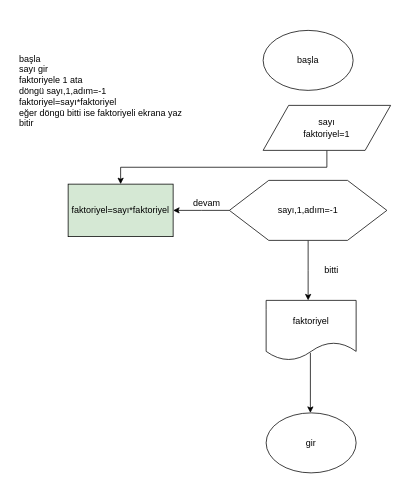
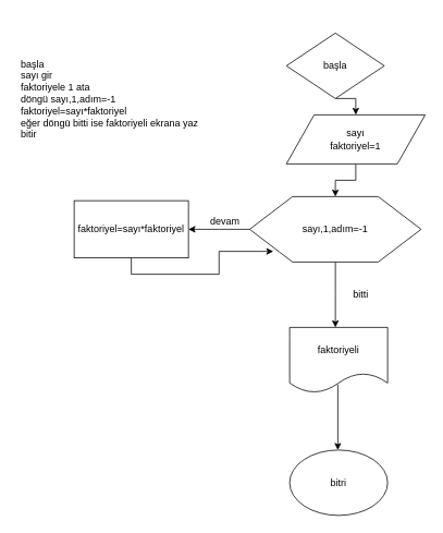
  <mxCell id="0" />
  <mxCell id="1" parent="0" />
  <mxCell id="2" value="&lt;h1&gt;&lt;br&gt;&lt;/h1&gt;&lt;div&gt;başla&lt;/div&gt;&lt;div&gt;sayı gir&lt;/div&gt;&lt;div&gt;faktoriyele 1 ata&lt;/div&gt;&lt;div&gt;döngü sayı,1,adım=-1&lt;/div&gt;&lt;div&gt;faktoriyel=sayı*faktoriyel&lt;/div&gt;&lt;div&gt;eğer döngü bitti ise faktoriyeli ekrana yaz&lt;/div&gt;&lt;div&gt;bitir&lt;/div&gt;&lt;div&gt;&lt;br&gt;&lt;/div&gt;&lt;div&gt;&lt;br&gt;&lt;/div&gt;" style="text;html=1;strokeColor=none;fillColor=none;spacing=5;spacingTop=-20;whiteSpace=wrap;overflow=hidden;rounded=0;" vertex="1" parent="1"><mxGeometry x="20" y="20" width="240" height="200" as="geometry" /></mxCell>
- <mxCell id="4" value="başla" style="ellipse;whiteSpace=wrap;html=1;" vertex="1" parent="1"><mxGeometry x="350" y="40" width="120" height="80" as="geometry" /></mxCell>
- <mxCell id="5" style="edgeStyle=orthogonalEdgeStyle;rounded=0;orthogonalLoop=1;jettySize=auto;html=1;exitX=0.5;exitY=1;exitDx=0;exitDy=0;" edge="1" parent="1" source="6" target="12"><mxGeometry relative="1" as="geometry" /></mxCell>
+ <mxCell id="3" style="edgeStyle=orthogonalEdgeStyle;rounded=0;orthogonalLoop=1;jettySize=auto;html=1;exitX=0.5;exitY=1;exitDx=0;exitDy=0;entryX=0.5;entryY=0;entryDx=0;entryDy=0;" edge="1" parent="1" source="4" target="6"><mxGeometry relative="1" as="geometry" /></mxCell>
+ <mxCell id="4" value="başla" style="rhombus;whiteSpace=wrap;html=1;" vertex="1" parent="1"><mxGeometry x="350" y="40" width="120" height="80" as="geometry" /></mxCell>
+ <mxCell id="5" style="edgeStyle=orthogonalEdgeStyle;rounded=0;orthogonalLoop=1;jettySize=auto;html=1;exitX=0.5;exitY=1;exitDx=0;exitDy=0;" edge="1" parent="1" source="6" target="9"><mxGeometry relative="1" as="geometry" /></mxCell>
  <mxCell id="6" value="sayı&lt;br&gt;faktoriyel=1" style="shape=parallelogram;perimeter=parallelogramPerimeter;whiteSpace=wrap;html=1;" vertex="1" parent="1"><mxGeometry x="350" y="140" width="170" height="60" as="geometry" /></mxCell>
  <mxCell id="7" style="edgeStyle=orthogonalEdgeStyle;rounded=0;orthogonalLoop=1;jettySize=auto;html=1;exitX=0;exitY=0.5;exitDx=0;exitDy=0;" edge="1" parent="1" source="9"><mxGeometry relative="1" as="geometry"><mxPoint x="230" y="280" as="targetPoint" /></mxGeometry></mxCell>
  <mxCell id="8" style="edgeStyle=orthogonalEdgeStyle;rounded=0;orthogonalLoop=1;jettySize=auto;html=1;exitX=0.5;exitY=1;exitDx=0;exitDy=0;" edge="1" parent="1" source="9"><mxGeometry relative="1" as="geometry"><mxPoint x="410" y="400" as="targetPoint" /></mxGeometry></mxCell>
  <mxCell id="9" value="sayı,1,adım=-1" style="shape=hexagon;perimeter=hexagonPerimeter2;whiteSpace=wrap;html=1;" vertex="1" parent="1"><mxGeometry x="305" y="240" width="210" height="80" as="geometry" /></mxCell>
  <mxCell id="10" value="devam" style="text;html=1;resizable=0;points=[];autosize=1;align=left;verticalAlign=top;spacingTop=-4;" vertex="1" parent="1"><mxGeometry x="255" y="260" width="50" height="20" as="geometry" /></mxCell>
- <mxCell id="12" value="faktoriyel=sayı*faktoriyel" style="rounded=0;whiteSpace=wrap;html=1;fillColor=#d5e8d4;" vertex="1" parent="1"><mxGeometry x="90" y="245" width="140" height="70" as="geometry" /></mxCell>
+ <mxCell id="11" style="edgeStyle=orthogonalEdgeStyle;rounded=0;orthogonalLoop=1;jettySize=auto;html=1;exitX=0.5;exitY=1;exitDx=0;exitDy=0;entryX=0.138;entryY=0.838;entryDx=0;entryDy=0;entryPerimeter=0;" edge="1" parent="1" source="12" target="9"><mxGeometry relative="1" as="geometry" /></mxCell>
+ <mxCell id="12" value="faktoriyel=sayı*faktoriyel" style="rounded=0;whiteSpace=wrap;html=1;" vertex="1" parent="1"><mxGeometry x="90" y="245" width="140" height="70" as="geometry" /></mxCell>
  <mxCell id="13" value="bitti" style="text;html=1;resizable=0;points=[];autosize=1;align=left;verticalAlign=top;spacingTop=-4;" vertex="1" parent="1"><mxGeometry x="430" y="350" width="30" height="20" as="geometry" /></mxCell>
- <mxCell id="14" value="faktoriyel" style="shape=document;whiteSpace=wrap;html=1;boundedLbl=1;" vertex="1" parent="1"><mxGeometry x="354" y="400" width="120" height="80" as="geometry" /></mxCell>
+ <mxCell id="14" value="faktoriyeli" style="shape=document;whiteSpace=wrap;html=1;boundedLbl=1;" vertex="1" parent="1"><mxGeometry x="354" y="400" width="120" height="80" as="geometry" /></mxCell>
  <mxCell id="15" value="" style="endArrow=classic;html=1;exitX=0.492;exitY=0.875;exitDx=0;exitDy=0;exitPerimeter=0;" edge="1" parent="1" source="14"><mxGeometry width="50" height="50" relative="1" as="geometry"><mxPoint x="400" y="520" as="sourcePoint" /><mxPoint x="413" y="550" as="targetPoint" /></mxGeometry></mxCell>
- <mxCell id="16" value="gir" style="ellipse;whiteSpace=wrap;html=1;" vertex="1" parent="1"><mxGeometry x="354" y="550" width="120" height="80" as="geometry" /></mxCell>
+ <mxCell id="16" value="bitri" style="ellipse;whiteSpace=wrap;html=1;" vertex="1" parent="1"><mxGeometry x="354" y="550" width="120" height="80" as="geometry" /></mxCell>
